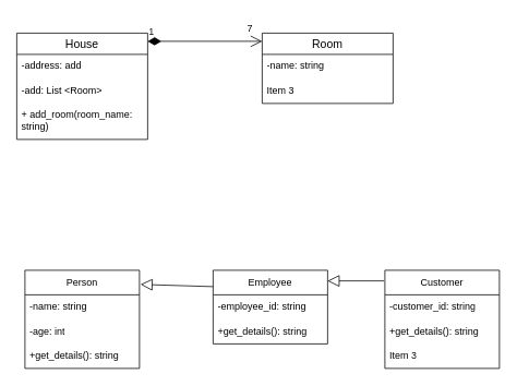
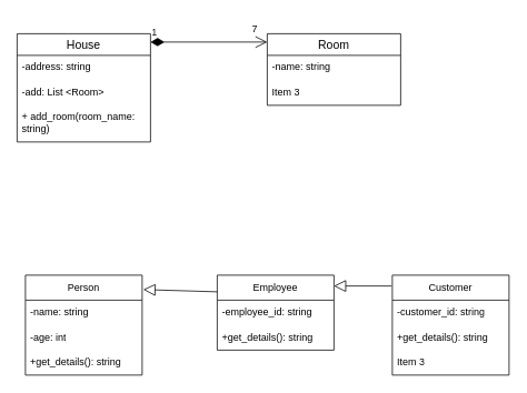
  <mxCell id="0" />
  <mxCell id="1" parent="0" />
  <mxCell id="2" value="House" style="swimlane;fontStyle=0;childLayout=stackLayout;horizontal=1;startSize=26;horizontalStack=0;resizeParent=1;resizeParentMax=0;resizeLast=0;collapsible=1;marginBottom=0;align=center;fontSize=14;" vertex="1" parent="1"><mxGeometry x="20" y="40" width="160" height="130" as="geometry" /></mxCell>
- <mxCell id="3" value="-address: add" style="text;strokeColor=none;fillColor=none;spacingLeft=4;spacingRight=4;overflow=hidden;rotatable=0;points=[[0,0.5],[1,0.5]];portConstraint=eastwest;fontSize=12;whiteSpace=wrap;html=1;" vertex="1" parent="2"><mxGeometry y="26" width="160" height="30" as="geometry" /></mxCell>
+ <mxCell id="3" value="-address: string" style="text;strokeColor=none;fillColor=none;spacingLeft=4;spacingRight=4;overflow=hidden;rotatable=0;points=[[0,0.5],[1,0.5]];portConstraint=eastwest;fontSize=12;whiteSpace=wrap;html=1;" vertex="1" parent="2"><mxGeometry y="26" width="160" height="30" as="geometry" /></mxCell>
  <mxCell id="4" value="-add: List &amp;lt;Room&amp;gt;" style="text;strokeColor=none;fillColor=none;spacingLeft=4;spacingRight=4;overflow=hidden;rotatable=0;points=[[0,0.5],[1,0.5]];portConstraint=eastwest;fontSize=12;whiteSpace=wrap;html=1;" vertex="1" parent="2"><mxGeometry y="56" width="160" height="30" as="geometry" /></mxCell>
  <mxCell id="5" value="+ add_room(room_name: string)" style="text;strokeColor=none;fillColor=none;spacingLeft=4;spacingRight=4;overflow=hidden;rotatable=0;points=[[0,0.5],[1,0.5]];portConstraint=eastwest;fontSize=12;whiteSpace=wrap;html=1;" vertex="1" parent="2"><mxGeometry y="86" width="160" height="44" as="geometry" /></mxCell>
  <mxCell id="6" value="Room" style="swimlane;fontStyle=0;childLayout=stackLayout;horizontal=1;startSize=26;horizontalStack=0;resizeParent=1;resizeParentMax=0;resizeLast=0;collapsible=1;marginBottom=0;align=center;fontSize=14;" vertex="1" parent="1"><mxGeometry x="320" y="40" width="160" height="86" as="geometry" /></mxCell>
  <mxCell id="7" value="-name: string" style="text;strokeColor=none;fillColor=none;spacingLeft=4;spacingRight=4;overflow=hidden;rotatable=0;points=[[0,0.5],[1,0.5]];portConstraint=eastwest;fontSize=12;whiteSpace=wrap;html=1;" vertex="1" parent="6"><mxGeometry y="26" width="160" height="30" as="geometry" /></mxCell>
  <mxCell id="8" value="Item 3" style="text;strokeColor=none;fillColor=none;spacingLeft=4;spacingRight=4;overflow=hidden;rotatable=0;points=[[0,0.5],[1,0.5]];portConstraint=eastwest;fontSize=12;whiteSpace=wrap;html=1;" vertex="1" parent="6"><mxGeometry y="56" width="160" height="30" as="geometry" /></mxCell>
  <mxCell id="9" value="1" style="endArrow=open;html=1;endSize=12;startArrow=diamondThin;startSize=14;startFill=1;edgeStyle=orthogonalEdgeStyle;align=left;verticalAlign=bottom;rounded=0;" edge="1" parent="1"><mxGeometry x="-1" y="3" relative="1" as="geometry"><mxPoint x="180" y="50" as="sourcePoint" /><mxPoint x="320" y="50" as="targetPoint" /></mxGeometry></mxCell>
  <mxCell id="10" value="7" style="text;html=1;align=center;verticalAlign=middle;resizable=0;points=[];autosize=1;strokeColor=none;fillColor=none;" vertex="1" parent="1"><mxGeometry x="290" y="20" width="30" height="30" as="geometry" /></mxCell>
  <mxCell id="11" value="Person" style="swimlane;fontStyle=0;childLayout=stackLayout;horizontal=1;startSize=30;horizontalStack=0;resizeParent=1;resizeParentMax=0;resizeLast=0;collapsible=1;marginBottom=0;whiteSpace=wrap;html=1;" vertex="1" parent="1"><mxGeometry x="30" y="330" width="140" height="120" as="geometry" /></mxCell>
  <mxCell id="12" value="-name: string" style="text;strokeColor=none;fillColor=none;align=left;verticalAlign=middle;spacingLeft=4;spacingRight=4;overflow=hidden;points=[[0,0.5],[1,0.5]];portConstraint=eastwest;rotatable=0;whiteSpace=wrap;html=1;" vertex="1" parent="11"><mxGeometry y="30" width="140" height="30" as="geometry" /></mxCell>
  <mxCell id="13" value="-age: int" style="text;strokeColor=none;fillColor=none;align=left;verticalAlign=middle;spacingLeft=4;spacingRight=4;overflow=hidden;points=[[0,0.5],[1,0.5]];portConstraint=eastwest;rotatable=0;whiteSpace=wrap;html=1;" vertex="1" parent="11"><mxGeometry y="60" width="140" height="30" as="geometry" /></mxCell>
  <mxCell id="14" value="+get_details(): string" style="text;strokeColor=none;fillColor=none;align=left;verticalAlign=middle;spacingLeft=4;spacingRight=4;overflow=hidden;points=[[0,0.5],[1,0.5]];portConstraint=eastwest;rotatable=0;whiteSpace=wrap;html=1;" vertex="1" parent="11"><mxGeometry y="90" width="140" height="30" as="geometry" /></mxCell>
  <mxCell id="15" value="Employee" style="swimlane;fontStyle=0;childLayout=stackLayout;horizontal=1;startSize=30;horizontalStack=0;resizeParent=1;resizeParentMax=0;resizeLast=0;collapsible=1;marginBottom=0;whiteSpace=wrap;html=1;" vertex="1" parent="1"><mxGeometry x="260" y="330" width="140" height="90" as="geometry" /></mxCell>
  <mxCell id="16" value="" style="edgeStyle=none;html=1;endSize=12;endArrow=block;endFill=0;rounded=0;entryX=1.01;entryY=0.144;entryDx=0;entryDy=0;entryPerimeter=0;" edge="1" parent="15" target="11"><mxGeometry width="160" relative="1" as="geometry"><mxPoint y="20" as="sourcePoint" /><mxPoint x="160" y="20" as="targetPoint" /></mxGeometry></mxCell>
  <mxCell id="17" value="" style="edgeStyle=none;html=1;endSize=12;endArrow=block;endFill=0;rounded=0;" edge="1" parent="15"><mxGeometry width="160" relative="1" as="geometry"><mxPoint x="209" y="13" as="sourcePoint" /><mxPoint x="140" y="13" as="targetPoint" /></mxGeometry></mxCell>
  <mxCell id="18" value="-employee_id: string" style="text;strokeColor=none;fillColor=none;align=left;verticalAlign=middle;spacingLeft=4;spacingRight=4;overflow=hidden;points=[[0,0.5],[1,0.5]];portConstraint=eastwest;rotatable=0;whiteSpace=wrap;html=1;" vertex="1" parent="15"><mxGeometry y="30" width="140" height="30" as="geometry" /></mxCell>
  <mxCell id="19" value="+get_details(): string" style="text;strokeColor=none;fillColor=none;align=left;verticalAlign=middle;spacingLeft=4;spacingRight=4;overflow=hidden;points=[[0,0.5],[1,0.5]];portConstraint=eastwest;rotatable=0;whiteSpace=wrap;html=1;" vertex="1" parent="15"><mxGeometry y="60" width="140" height="30" as="geometry" /></mxCell>
  <mxCell id="20" value="Customer" style="swimlane;fontStyle=0;childLayout=stackLayout;horizontal=1;startSize=30;horizontalStack=0;resizeParent=1;resizeParentMax=0;resizeLast=0;collapsible=1;marginBottom=0;whiteSpace=wrap;html=1;" vertex="1" parent="1"><mxGeometry x="470" y="330" width="140" height="120" as="geometry" /></mxCell>
  <mxCell id="21" value="-customer_id: string" style="text;strokeColor=none;fillColor=none;align=left;verticalAlign=middle;spacingLeft=4;spacingRight=4;overflow=hidden;points=[[0,0.5],[1,0.5]];portConstraint=eastwest;rotatable=0;whiteSpace=wrap;html=1;" vertex="1" parent="20"><mxGeometry y="30" width="140" height="30" as="geometry" /></mxCell>
  <mxCell id="22" value="+get_details(): string" style="text;strokeColor=none;fillColor=none;align=left;verticalAlign=middle;spacingLeft=4;spacingRight=4;overflow=hidden;points=[[0,0.5],[1,0.5]];portConstraint=eastwest;rotatable=0;whiteSpace=wrap;html=1;" vertex="1" parent="20"><mxGeometry y="60" width="140" height="30" as="geometry" /></mxCell>
  <mxCell id="23" value="Item 3" style="text;strokeColor=none;fillColor=none;align=left;verticalAlign=middle;spacingLeft=4;spacingRight=4;overflow=hidden;points=[[0,0.5],[1,0.5]];portConstraint=eastwest;rotatable=0;whiteSpace=wrap;html=1;" vertex="1" parent="20"><mxGeometry y="90" width="140" height="30" as="geometry" /></mxCell>
